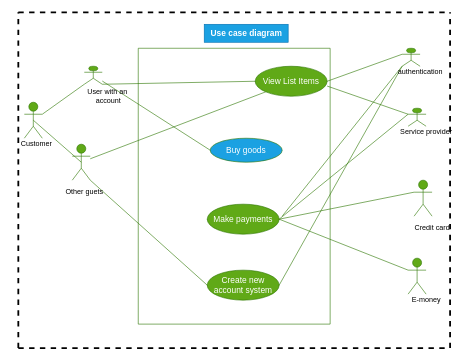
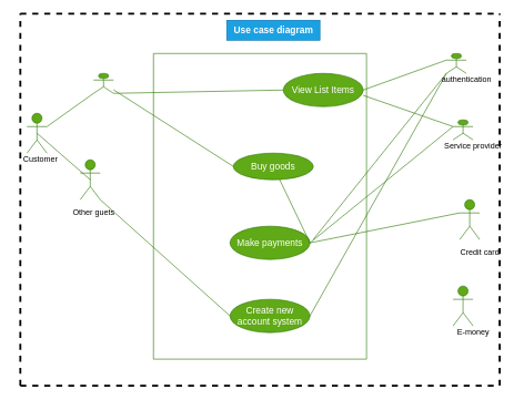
  <mxCell id="0" />
  <mxCell id="1" parent="0" />
  <mxCell id="2" value="" style="swimlane;startSize=0;fillColor=#60a917;strokeColor=#2D7600;fontColor=#ffffff;" parent="1" vertex="1"><mxGeometry x="230" y="80" width="320" height="460" as="geometry" /></mxCell>
  <mxCell id="3" value="View List Items" style="ellipse;whiteSpace=wrap;html=1;fontSize=14;fillColor=#60a917;strokeColor=#2D7600;fontColor=#ffffff;" parent="2" vertex="1"><mxGeometry x="195" y="30" width="120" height="50" as="geometry" /></mxCell>
- <mxCell id="4" value="Buy goods" style="ellipse;whiteSpace=wrap;html=1;fontSize=14;fillColor=#1ba1e2;strokeColor=#2D7600;fontColor=#ffffff;" parent="2" vertex="1"><mxGeometry x="120" y="150" width="120" height="40" as="geometry" /></mxCell>
+ <mxCell id="4" value="Buy goods" style="ellipse;whiteSpace=wrap;html=1;fontSize=14;fillColor=#60a917;strokeColor=#2D7600;fontColor=#ffffff;" parent="2" vertex="1"><mxGeometry x="120" y="150" width="120" height="40" as="geometry" /></mxCell>
  <mxCell id="5" value="Make payments" style="ellipse;whiteSpace=wrap;html=1;fontSize=14;fillColor=#60a917;strokeColor=#2D7600;fontColor=#ffffff;" parent="2" vertex="1"><mxGeometry x="115" y="260" width="120" height="50" as="geometry" /></mxCell>
  <mxCell id="6" value="Create new account system" style="ellipse;whiteSpace=wrap;html=1;fontSize=14;fillColor=#60a917;strokeColor=#2D7600;fontColor=#ffffff;" parent="2" vertex="1"><mxGeometry x="115" y="370" width="120" height="50" as="geometry" /></mxCell>
  <mxCell id="7" value="" style="endArrow=none;html=1;rounded=0;fontSize=14;entryX=0;entryY=1;entryDx=0;entryDy=0;entryPerimeter=0;fillColor=#60a917;strokeColor=#2D7600;" parent="2" target="18" edge="1"><mxGeometry width="50" height="50" relative="1" as="geometry"><mxPoint x="240" y="280" as="sourcePoint" /><mxPoint x="330" y="160" as="targetPoint" /></mxGeometry></mxCell>
- <mxCell id="8" value="&lt;span style=&quot;font-size: 14px;&quot;&gt;&lt;b&gt;Use case diagram&lt;/b&gt;&lt;/span&gt;" style="text;html=1;align=center;verticalAlign=middle;resizable=0;points=[];autosize=1;strokeColor=#006EAF;fillColor=#1ba1e2;fontColor=#ffffff;" parent="1" vertex="1"><mxGeometry x="340" y="40" width="140" height="30" as="geometry" /></mxCell>
+ <mxCell id="8" value="&lt;span style=&quot;font-size: 14px;&quot;&gt;&lt;b&gt;Use case diagram&lt;/b&gt;&lt;/span&gt;" style="text;html=1;align=center;verticalAlign=middle;resizable=0;points=[];autosize=1;strokeColor=#006EAF;fillColor=#1ba1e2;fontColor=#ffffff;" parent="1" vertex="1"><mxGeometry x="340" y="30" width="140" height="30" as="geometry" /></mxCell>
  <mxCell id="9" value="" style="shape=umlActor;verticalLabelPosition=bottom;verticalAlign=top;html=1;outlineConnect=0;fontSize=14;fillColor=#60a917;strokeColor=#2D7600;fontColor=#ffffff;" parent="1" vertex="1"><mxGeometry x="140" y="110" width="30" height="30" as="geometry" /></mxCell>
  <mxCell id="10" value="" style="shape=umlActor;verticalLabelPosition=bottom;verticalAlign=top;html=1;outlineConnect=0;fontSize=14;fillColor=#60a917;strokeColor=#2D7600;fontColor=#ffffff;" parent="1" vertex="1"><mxGeometry x="40" y="170" width="30" height="60" as="geometry" /></mxCell>
  <mxCell id="11" value="Guest user&lt;br&gt;" style="shape=umlActor;verticalLabelPosition=bottom;verticalAlign=top;html=1;outlineConnect=0;fontSize=14;fillColor=#60a917;strokeColor=#2D7600;fontColor=#ffffff;" parent="1" vertex="1"><mxGeometry x="120" y="240" width="30" height="60" as="geometry" /></mxCell>
  <mxCell id="12" value="" style="endArrow=none;html=1;rounded=0;fontSize=14;exitX=1;exitY=1;exitDx=0;exitDy=0;exitPerimeter=0;entryX=0;entryY=0.5;entryDx=0;entryDy=0;fillColor=#60a917;strokeColor=#2D7600;" parent="1" source="9" target="3" edge="1"><mxGeometry width="50" height="50" relative="1" as="geometry"><mxPoint x="240" y="220" as="sourcePoint" /><mxPoint x="290" y="170" as="targetPoint" /></mxGeometry></mxCell>
  <mxCell id="13" value="" style="endArrow=none;html=1;rounded=0;fontSize=14;exitX=1;exitY=0.333;exitDx=0;exitDy=0;exitPerimeter=0;entryX=0;entryY=1;entryDx=0;entryDy=0;entryPerimeter=0;fillColor=#60a917;strokeColor=#2D7600;" parent="1" source="10" target="9" edge="1"><mxGeometry width="50" height="50" relative="1" as="geometry"><mxPoint x="160" y="250" as="sourcePoint" /><mxPoint x="210" y="200" as="targetPoint" /></mxGeometry></mxCell>
  <mxCell id="14" value="" style="endArrow=none;html=1;rounded=0;fontSize=14;entryX=0.5;entryY=0.5;entryDx=0;entryDy=0;entryPerimeter=0;exitX=0.5;exitY=0.5;exitDx=0;exitDy=0;exitPerimeter=0;fillColor=#60a917;strokeColor=#2D7600;" parent="1" source="10" target="11" edge="1"><mxGeometry width="50" height="50" relative="1" as="geometry"><mxPoint x="160" y="270" as="sourcePoint" /><mxPoint x="210" y="220" as="targetPoint" /></mxGeometry></mxCell>
- <mxCell id="15" value="" style="endArrow=none;html=1;rounded=0;fontSize=14;entryX=0;entryY=1;entryDx=0;entryDy=0;fillColor=#60a917;strokeColor=#2D7600;" parent="1" source="11" target="3" edge="1"><mxGeometry width="50" height="50" relative="1" as="geometry"><mxPoint x="220" y="280" as="sourcePoint" /><mxPoint x="270" y="230" as="targetPoint" /></mxGeometry></mxCell>
  <mxCell id="16" value="" style="endArrow=none;html=1;rounded=0;fontSize=14;entryX=0;entryY=0.5;entryDx=0;entryDy=0;fillColor=#60a917;strokeColor=#2D7600;" parent="1" source="9" target="4" edge="1"><mxGeometry width="50" height="50" relative="1" as="geometry"><mxPoint x="280" y="330" as="sourcePoint" /><mxPoint x="330" y="280" as="targetPoint" /></mxGeometry></mxCell>
  <mxCell id="17" value="" style="endArrow=none;html=1;rounded=0;fontSize=14;entryX=1;entryY=1;entryDx=0;entryDy=0;entryPerimeter=0;exitX=0;exitY=0.5;exitDx=0;exitDy=0;fillColor=#60a917;strokeColor=#2D7600;" parent="1" source="6" target="11" edge="1"><mxGeometry width="50" height="50" relative="1" as="geometry"><mxPoint x="150" y="440" as="sourcePoint" /><mxPoint x="200" y="390" as="targetPoint" /></mxGeometry></mxCell>
  <mxCell id="18" value="" style="shape=umlActor;verticalLabelPosition=bottom;verticalAlign=top;html=1;outlineConnect=0;fontSize=14;fillColor=#60a917;strokeColor=#2D7600;fontColor=#ffffff;" parent="1" vertex="1"><mxGeometry x="670" y="80" width="30" height="30" as="geometry" /></mxCell>
  <mxCell id="19" value="" style="shape=umlActor;verticalLabelPosition=bottom;verticalAlign=top;html=1;outlineConnect=0;fontSize=14;fillColor=#60a917;strokeColor=#2D7600;fontColor=#ffffff;" parent="1" vertex="1"><mxGeometry x="680" y="180" width="30" height="30" as="geometry" /></mxCell>
  <mxCell id="20" value="E" style="shape=umlActor;verticalLabelPosition=bottom;verticalAlign=top;html=1;outlineConnect=0;fontSize=14;fillColor=#60a917;strokeColor=#2D7600;fontColor=#ffffff;" parent="1" vertex="1"><mxGeometry x="680" y="430" width="30" height="60" as="geometry" /></mxCell>
  <mxCell id="21" value="Cred" style="shape=umlActor;verticalLabelPosition=bottom;verticalAlign=top;html=1;outlineConnect=0;fontSize=14;fillColor=#60a917;strokeColor=#2D7600;fontColor=#ffffff;" parent="1" vertex="1"><mxGeometry x="690" y="300" width="30" height="60" as="geometry" /></mxCell>
  <mxCell id="22" value="" style="endArrow=none;html=1;rounded=0;fontSize=14;entryX=0;entryY=0.333;entryDx=0;entryDy=0;entryPerimeter=0;exitX=1;exitY=0.5;exitDx=0;exitDy=0;fillColor=#60a917;strokeColor=#2D7600;" parent="1" source="5" target="19" edge="1"><mxGeometry width="50" height="50" relative="1" as="geometry"><mxPoint x="590" y="220" as="sourcePoint" /><mxPoint x="640" y="170" as="targetPoint" /></mxGeometry></mxCell>
  <mxCell id="23" value="" style="endArrow=none;html=1;rounded=0;fontSize=14;entryX=0;entryY=0.333;entryDx=0;entryDy=0;entryPerimeter=0;exitX=1;exitY=0.5;exitDx=0;exitDy=0;fillColor=#60a917;strokeColor=#2D7600;" parent="1" source="5" target="21" edge="1"><mxGeometry width="50" height="50" relative="1" as="geometry"><mxPoint x="540" y="440" as="sourcePoint" /><mxPoint x="590" y="390" as="targetPoint" /></mxGeometry></mxCell>
- <mxCell id="24" value="" style="endArrow=none;html=1;rounded=0;fontSize=14;entryX=0;entryY=0.333;entryDx=0;entryDy=0;entryPerimeter=0;exitX=1;exitY=0.5;exitDx=0;exitDy=0;fillColor=#60a917;strokeColor=#2D7600;" parent="1" source="5" target="20" edge="1"><mxGeometry width="50" height="50" relative="1" as="geometry"><mxPoint x="610" y="470" as="sourcePoint" /><mxPoint x="660" y="420" as="targetPoint" /></mxGeometry></mxCell>
+ <mxCell id="24" value="" style="endArrow=none;html=1;rounded=0;fontSize=14;exitX=1;exitY=0.5;exitDx=0;exitDy=0;fillColor=#60a917;strokeColor=#2D7600;" parent="1" source="5" target="4" edge="1"><mxGeometry width="50" height="50" relative="1" as="geometry"><mxPoint x="610" y="470" as="sourcePoint" /><mxPoint x="660" y="420" as="targetPoint" /></mxGeometry></mxCell>
  <mxCell id="25" value="" style="endArrow=none;html=1;rounded=0;fontSize=14;exitX=1;exitY=0.5;exitDx=0;exitDy=0;entryX=0;entryY=0.333;entryDx=0;entryDy=0;entryPerimeter=0;fillColor=#60a917;strokeColor=#2D7600;" parent="1" source="3" target="18" edge="1"><mxGeometry width="50" height="50" relative="1" as="geometry"><mxPoint x="560" y="160" as="sourcePoint" /><mxPoint x="610" y="110" as="targetPoint" /></mxGeometry></mxCell>
  <mxCell id="26" value="" style="endArrow=none;html=1;rounded=0;fontSize=14;exitX=1;exitY=0.66;exitDx=0;exitDy=0;exitPerimeter=0;entryX=0;entryY=0.333;entryDx=0;entryDy=0;entryPerimeter=0;fillColor=#60a917;strokeColor=#2D7600;" parent="1" source="3" target="19" edge="1"><mxGeometry width="50" height="50" relative="1" as="geometry"><mxPoint x="500" y="230" as="sourcePoint" /><mxPoint x="550" y="180" as="targetPoint" /></mxGeometry></mxCell>
  <mxCell id="27" value="" style="endArrow=none;html=1;rounded=0;fontSize=14;entryX=0;entryY=1;entryDx=0;entryDy=0;entryPerimeter=0;exitX=1;exitY=0.5;exitDx=0;exitDy=0;fillColor=#60a917;strokeColor=#2D7600;" parent="1" source="6" target="18" edge="1"><mxGeometry width="50" height="50" relative="1" as="geometry"><mxPoint x="580" y="190" as="sourcePoint" /><mxPoint x="630" y="140" as="targetPoint" /></mxGeometry></mxCell>
- <mxCell id="28" value="User with an&amp;nbsp;&lt;br&gt;account" style="text;html=1;align=center;verticalAlign=middle;resizable=0;points=[];autosize=1;strokeColor=none;fillColor=none;" vertex="1" parent="1"><mxGeometry x="135" y="140" width="90" height="40" as="geometry" /></mxCell>
  <mxCell id="29" value="Customer" style="text;html=1;align=center;verticalAlign=middle;resizable=0;points=[];autosize=1;strokeColor=none;fillColor=none;" vertex="1" parent="1"><mxGeometry x="20" y="225" width="80" height="30" as="geometry" /></mxCell>
  <mxCell id="30" value="Other guets" style="text;html=1;align=center;verticalAlign=middle;resizable=0;points=[];autosize=1;strokeColor=none;fillColor=none;" vertex="1" parent="1"><mxGeometry x="95" y="305" width="90" height="30" as="geometry" /></mxCell>
  <mxCell id="31" value="E-money" style="text;html=1;align=center;verticalAlign=middle;resizable=0;points=[];autosize=1;strokeColor=none;fillColor=none;" vertex="1" parent="1"><mxGeometry x="675" y="485" width="70" height="30" as="geometry" /></mxCell>
  <mxCell id="32" value="Credit card" style="text;html=1;align=center;verticalAlign=middle;resizable=0;points=[];autosize=1;strokeColor=none;fillColor=none;" vertex="1" parent="1"><mxGeometry x="680" y="365" width="80" height="30" as="geometry" /></mxCell>
  <mxCell id="33" value="Service provider" style="text;html=1;align=center;verticalAlign=middle;resizable=0;points=[];autosize=1;strokeColor=none;fillColor=none;" vertex="1" parent="1"><mxGeometry x="655" y="205" width="110" height="30" as="geometry" /></mxCell>
  <mxCell id="34" value="authentication" style="text;html=1;align=center;verticalAlign=middle;resizable=0;points=[];autosize=1;strokeColor=none;fillColor=none;" vertex="1" parent="1"><mxGeometry x="650" y="105" width="100" height="30" as="geometry" /></mxCell>
  <mxCell id="35" value="" style="endArrow=none;dashed=1;html=1;rounded=0;strokeWidth=3;" edge="1" parent="1"><mxGeometry width="50" height="50" relative="1" as="geometry"><mxPoint y="580" as="sourcePoint" x="30" /><mxPoint as="targetPoint" x="30" y="20" /></mxGeometry></mxCell>
  <mxCell id="36" value="" style="endArrow=none;dashed=1;html=1;rounded=0;strokeWidth=3;" edge="1" parent="1"><mxGeometry width="50" height="50" relative="1" as="geometry"><mxPoint as="sourcePoint" x="30" y="20" /><mxPoint x="750" as="targetPoint" y="20" /></mxGeometry></mxCell>
  <mxCell id="37" value="" style="endArrow=none;dashed=1;html=1;rounded=0;strokeWidth=3;" edge="1" parent="1"><mxGeometry width="50" height="50" relative="1" as="geometry"><mxPoint x="750" y="580" as="sourcePoint" /><mxPoint x="750" as="targetPoint" y="20" /></mxGeometry></mxCell>
  <mxCell id="38" value="" style="endArrow=none;dashed=1;html=1;rounded=0;strokeWidth=3;" edge="1" parent="1"><mxGeometry width="50" height="50" relative="1" as="geometry"><mxPoint y="580" as="sourcePoint" x="30" /><mxPoint x="750" y="580" as="targetPoint" /></mxGeometry></mxCell>
